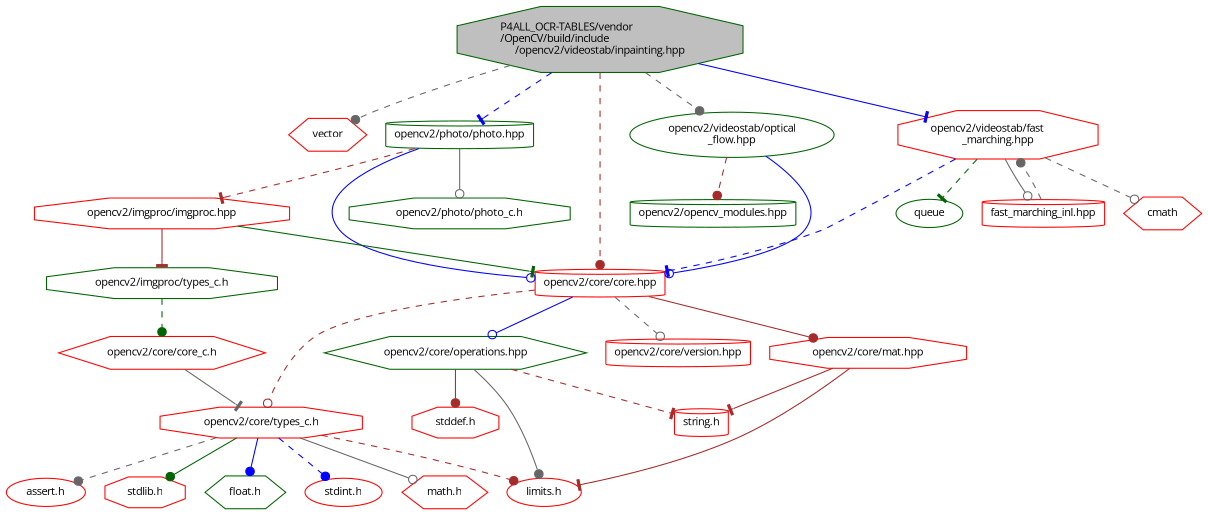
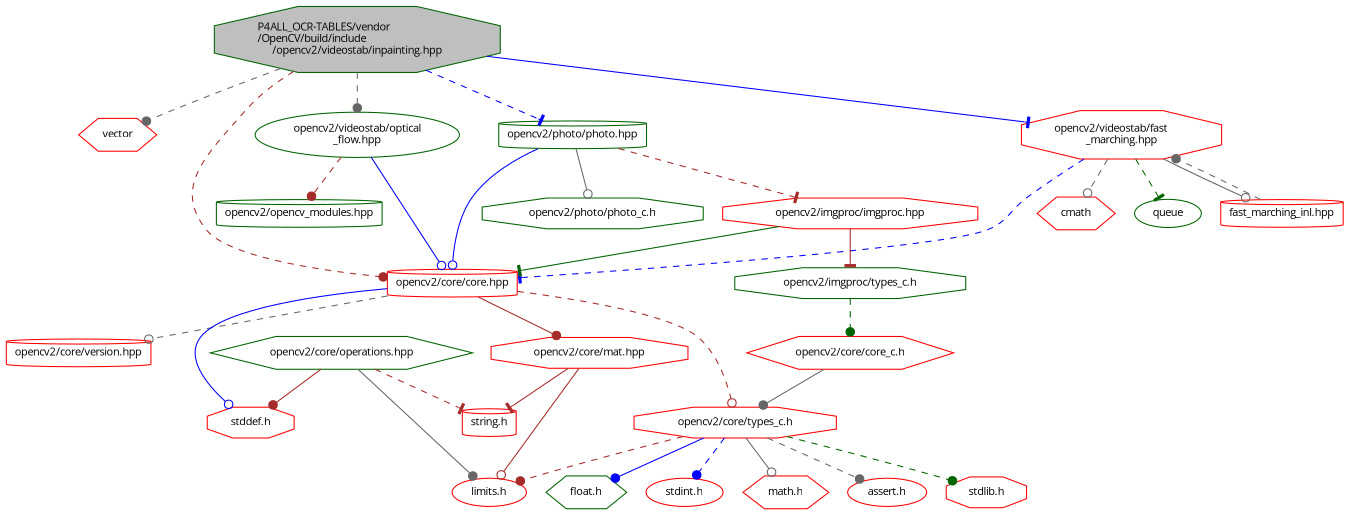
  digraph {
    fontname="Open Sans"
    node [color=red fillcolor=white fontname="Open Sans" fontsize=10 shape=octagon style=filled]
    edge [arrowhead=dot color=gray40 fontname="Open Sans" fontsize=10 labelfontname=Helvetica labelfontsize=10 style=dashed]
    n1 [color=darkgreen fillcolor=grey75 fontcolor=black height=0.2 label="P4ALL_OCR-TABLES/vendor\l/OpenCV/build/include\l/opencv2/videostab/inpainting.hpp" width=0.4]
    n2 [height=0.2 label=vector shape=hexagon width=0.4]
    n3 [height=0.2 label="opencv2/core/core.hpp" shape=cylinder width=0.4]
    n4 [color=darkgreen height=0.2 label="opencv2/videostab/optical\l_flow.hpp" shape=ellipse width=0.4]
    n5 [height=0.2 label="opencv2/videostab/fast\l_marching.hpp" width=0.4]
    n6 [color=darkgreen height=0.2 label="opencv2/photo/photo.hpp" shape=cylinder width=0.4]
    n7 [height=0.2 label="opencv2/core/types_c.h" width=0.4]
    n8 [height=0.2 label="opencv2/core/version.hpp" shape=cylinder width=0.4]
    n9 [color=darkgreen height=0.2 label="opencv2/core/operations.hpp" shape=hexagon width=0.4]
    n10 [height=0.2 label="opencv2/core/mat.hpp" width=0.4]
    n11 [color=darkgreen height=0.2 label="opencv2/opencv_modules.hpp" shape=cylinder width=0.4]
    n12 [height=0.2 label=cmath shape=hexagon width=0.4]
    n13 [color=darkgreen height=0.2 label=queue shape=ellipse width=0.4]
    n14 [height=0.2 label="fast_marching_inl.hpp" shape=cylinder width=0.4]
    n15 [height=0.2 label="opencv2/imgproc/imgproc.hpp" width=0.4]
    n16 [color=darkgreen height=0.2 label="opencv2/photo/photo_c.h" width=0.4]
    n17 [height=0.2 label="assert.h" shape=ellipse width=0.4]
    n18 [height=0.2 label="stdlib.h" width=0.4]
    n19 [color=darkgreen height=0.2 label="float.h" shape=hexagon width=0.4]
    n20 [height=0.2 label="stdint.h" shape=ellipse width=0.4]
    n21 [height=0.2 label="math.h" shape=hexagon width=0.4]
    n22 [height=0.2 label="limits.h" shape=ellipse width=0.4]
    n23 [height=0.2 label="string.h" shape=cylinder width=0.4]
    n24 [height=0.2 label="stddef.h" width=0.4]
    n25 [color=darkgreen height=0.2 label="opencv2/imgproc/types_c.h" width=0.4]
    n26 [height=0.2 label="opencv2/core/core_c.h" shape=hexagon width=0.4]
    n1 -> n2
    n1 -> n3 [color=brown]
    n1 -> n4
    n1 -> n5 [arrowhead=tee color=blue style=solid]
    n1 -> n6 [arrowhead=tee color=blue]
    n3 -> n7 [arrowhead=odot color=brown]
    n3 -> n8 [arrowhead=odot]
-   n3 -> n9 [arrowhead=odot color=blue style=solid]
+   n3 -> n24 [arrowhead=odot color=blue style=solid]
    n3 -> n10 [color=brown style=solid]
    n4 -> n3 [arrowhead=odot color=blue style=solid]
    n4 -> n11 [color=brown]
    n5 -> n3 [arrowhead=tee color=blue]
    n5 -> n12 [arrowhead=odot]
    n5 -> n13 [arrowhead=tee color=darkgreen]
    n5 -> n14 [arrowhead=odot style=solid]
    n6 -> n3 [arrowhead=odot color=blue style=solid]
    n6 -> n15 [arrowhead=tee color=brown]
    n6 -> n16 [arrowhead=odot style=solid]
    n7 -> n17
-   n7 -> n18 [color=darkgreen style=solid]
+   n7 -> n18 [color=darkgreen]
    n7 -> n19 [color=blue style=solid]
    n7 -> n20 [color=blue]
    n7 -> n21 [arrowhead=odot style=solid]
    n7 -> n22 [color=brown]
    n9 -> n22 [style=solid]
    n9 -> n23 [arrowhead=tee color=brown]
    n9 -> n24 [color=brown style=solid]
-   n10 -> n22 [arrowhead=tee color=brown style=solid]
+   n10 -> n22 [arrowhead=odot color=brown style=solid]
    n10 -> n23 [arrowhead=tee color=brown style=solid]
    n14 -> n5
    n15 -> n3 [arrowhead=tee color=darkgreen style=solid]
    n15 -> n25 [arrowhead=tee color=brown style=solid]
    n25 -> n26 [color=darkgreen]
-   n26 -> n7 [arrowhead=tee style=solid]
+   n26 -> n7 [style=solid]
  }
